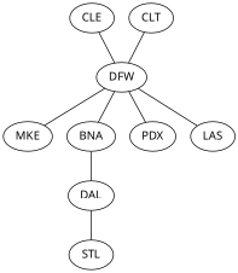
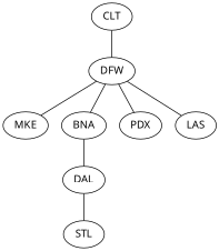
  graph {
    fontname="Noto Sans"
    node [fontname="Noto Sans" city="Dallas, TX"]
    edge [fontname="Noto Sans"]
    MKE [city=""]
    DFW
    BNA [city="Nashville, TN"]
    PDX [city="Portland, OR"]
    LAS [city="Las Vegas, NV"]
    DAL
    STL [city="Saint Louis, MO"]
-   CLE [city="Cleveland, OH"]
    CLT [city="Charlotte, NC"]
    DFW -- MKE [miles=853]
    DFW -- BNA [miles=631]
    DFW -- PDX [miles=1616]
    DFW -- LAS [miles=1055]
    BNA -- DAL [miles=623]
    DAL -- STL [miles=546]
-   CLE -- DFW [miles=1021]
    CLT -- DFW [miles=937]
  }
